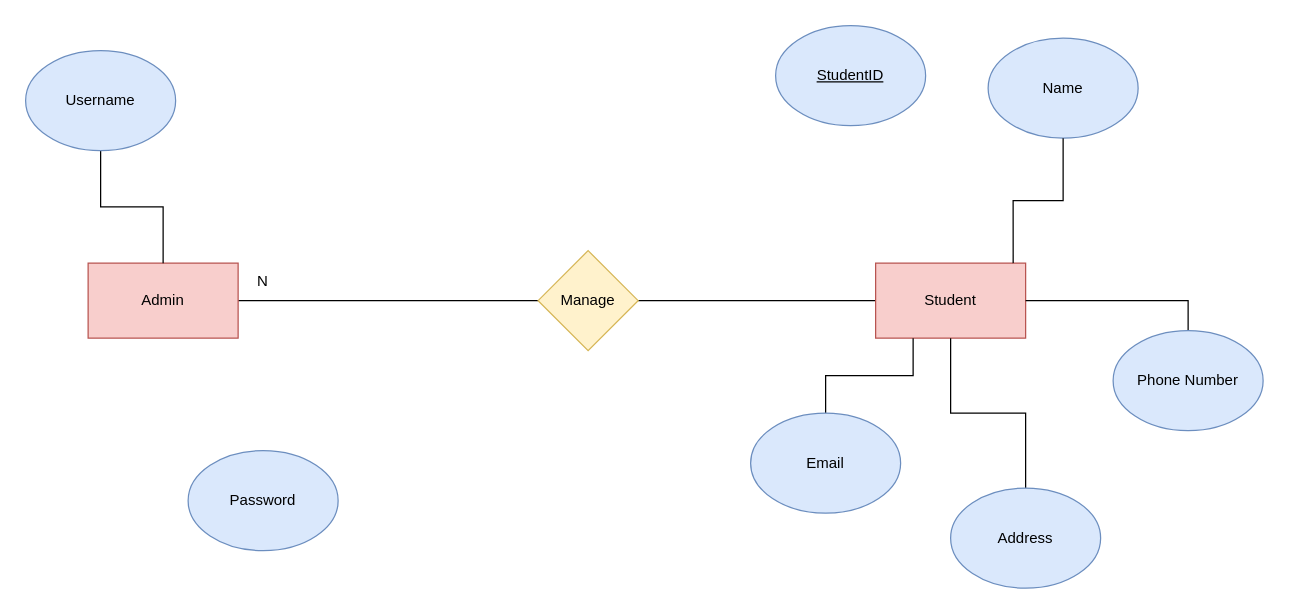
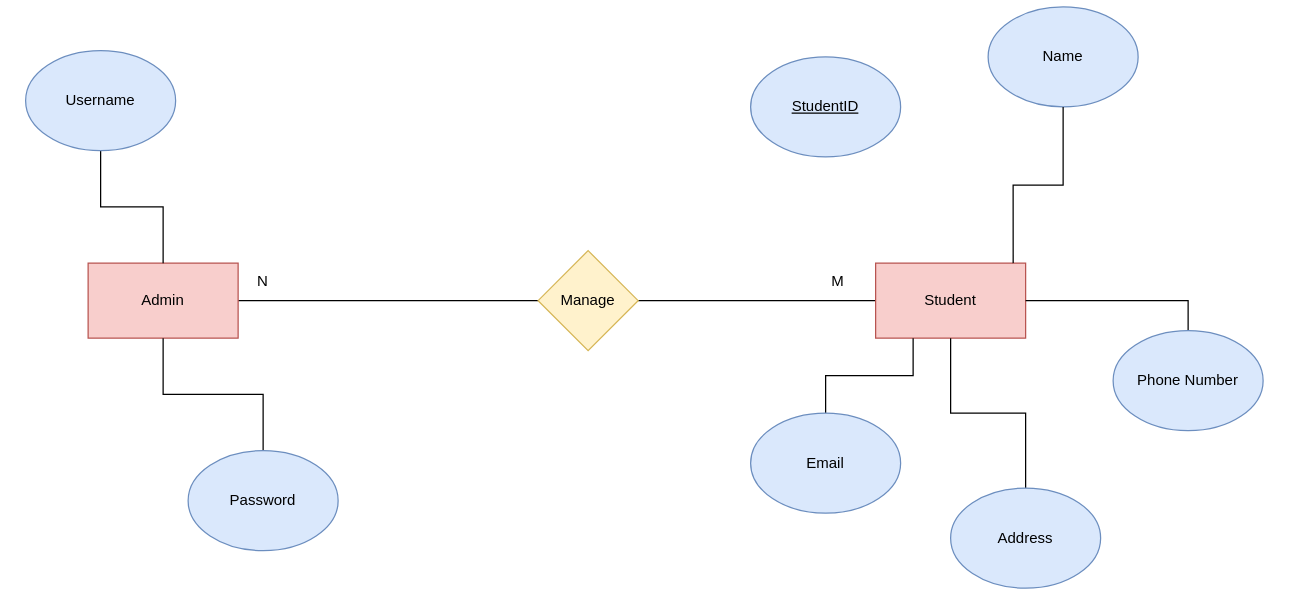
  <mxCell id="0" />
  <mxCell id="1" parent="0" />
  <mxCell id="2" style="edgeStyle=orthogonalEdgeStyle;rounded=0;orthogonalLoop=1;jettySize=auto;html=1;exitX=1;exitY=0.5;exitDx=0;exitDy=0;endArrow=none;endFill=0;" edge="1" parent="1" source="3" target="5"><mxGeometry relative="1" as="geometry" /></mxCell>
  <mxCell id="3" value="Admin" style="rounded=0;whiteSpace=wrap;html=1;fillColor=#f8cecc;strokeColor=#b85450;" vertex="1" parent="1"><mxGeometry x="70" y="210" width="120" height="60" as="geometry" /></mxCell>
  <mxCell id="4" style="edgeStyle=orthogonalEdgeStyle;rounded=0;orthogonalLoop=1;jettySize=auto;html=1;exitX=1;exitY=0.5;exitDx=0;exitDy=0;entryX=0;entryY=0.5;entryDx=0;entryDy=0;endArrow=none;endFill=0;" edge="1" parent="1" source="5" target="6"><mxGeometry relative="1" as="geometry" /></mxCell>
  <mxCell id="5" value="Manage" style="rhombus;whiteSpace=wrap;html=1;fillColor=#fff2cc;strokeColor=#d6b656;" vertex="1" parent="1"><mxGeometry x="430" y="200" width="80" height="80" as="geometry" /></mxCell>
  <mxCell id="6" value="Student" style="rounded=0;whiteSpace=wrap;html=1;fillColor=#f8cecc;strokeColor=#b85450;" vertex="1" parent="1"><mxGeometry x="700" y="210" width="120" height="60" as="geometry" /></mxCell>
  <mxCell id="7" value="N" style="text;html=1;strokeColor=none;fillColor=none;align=center;verticalAlign=middle;whiteSpace=wrap;rounded=0;" vertex="1" parent="1"><mxGeometry x="180" y="210" width="60" height="30" as="geometry" /></mxCell>
+ <mxCell id="8" value="M" style="text;html=1;strokeColor=none;fillColor=none;align=center;verticalAlign=middle;whiteSpace=wrap;rounded=0;" vertex="1" parent="1"><mxGeometry x="640" y="210" width="60" height="30" as="geometry" /></mxCell>
  <mxCell id="9" style="edgeStyle=orthogonalEdgeStyle;rounded=0;orthogonalLoop=1;jettySize=auto;html=1;exitX=0.5;exitY=1;exitDx=0;exitDy=0;entryX=0.5;entryY=0;entryDx=0;entryDy=0;endArrow=none;endFill=0;" edge="1" parent="1" source="10" target="3"><mxGeometry relative="1" as="geometry" /></mxCell>
  <mxCell id="10" value="Username" style="ellipse;whiteSpace=wrap;html=1;fillColor=#dae8fc;strokeColor=#6c8ebf;" vertex="1" parent="1"><mxGeometry x="20" y="40" width="120" height="80" as="geometry" /></mxCell>
+ <mxCell id="11" style="edgeStyle=orthogonalEdgeStyle;rounded=0;orthogonalLoop=1;jettySize=auto;html=1;exitX=0.5;exitY=0;exitDx=0;exitDy=0;entryX=0.5;entryY=1;entryDx=0;entryDy=0;endArrow=none;endFill=0;" edge="1" parent="1" source="12" target="3"><mxGeometry relative="1" as="geometry" /></mxCell>
  <mxCell id="12" value="Password" style="ellipse;whiteSpace=wrap;html=1;fillColor=#dae8fc;strokeColor=#6c8ebf;" vertex="1" parent="1"><mxGeometry x="150" y="360" width="120" height="80" as="geometry" /></mxCell>
- <mxCell id="13" value="&lt;u&gt;StudentID&lt;/u&gt;" style="ellipse;whiteSpace=wrap;html=1;fillColor=#dae8fc;strokeColor=#6c8ebf;" vertex="1" parent="1"><mxGeometry x="620" y="20" width="120" height="80" as="geometry" /></mxCell>
+ <mxCell id="13" value="&lt;u&gt;StudentID&lt;/u&gt;" style="ellipse;whiteSpace=wrap;html=1;fillColor=#dae8fc;strokeColor=#6c8ebf;" vertex="1" parent="1"><mxGeometry x="600" y="45" width="120" height="80" as="geometry" /></mxCell>
  <mxCell id="14" style="edgeStyle=orthogonalEdgeStyle;rounded=0;orthogonalLoop=1;jettySize=auto;html=1;exitX=0.5;exitY=0;exitDx=0;exitDy=0;entryX=0.25;entryY=1;entryDx=0;entryDy=0;endArrow=none;endFill=0;" edge="1" parent="1" source="15" target="6"><mxGeometry relative="1" as="geometry" /></mxCell>
  <mxCell id="15" value="Email" style="ellipse;whiteSpace=wrap;html=1;fillColor=#dae8fc;strokeColor=#6c8ebf;" vertex="1" parent="1"><mxGeometry x="600" y="330" width="120" height="80" as="geometry" /></mxCell>
  <mxCell id="16" style="edgeStyle=orthogonalEdgeStyle;rounded=0;orthogonalLoop=1;jettySize=auto;html=1;exitX=0.5;exitY=0;exitDx=0;exitDy=0;entryX=1;entryY=0.5;entryDx=0;entryDy=0;endArrow=none;endFill=0;" edge="1" parent="1" source="17" target="6"><mxGeometry relative="1" as="geometry" /></mxCell>
  <mxCell id="17" value="Phone Number" style="ellipse;whiteSpace=wrap;html=1;fillColor=#dae8fc;strokeColor=#6c8ebf;" vertex="1" parent="1"><mxGeometry x="890" y="264" width="120" height="80" as="geometry" /></mxCell>
- <mxCell id="18" value="Name" style="ellipse;whiteSpace=wrap;html=1;fillColor=#dae8fc;strokeColor=#6c8ebf;" vertex="1" parent="1"><mxGeometry x="790" y="30" width="120" height="80" as="geometry" /></mxCell>
+ <mxCell id="18" value="Name" style="ellipse;whiteSpace=wrap;html=1;fillColor=#dae8fc;strokeColor=#6c8ebf;" vertex="1" parent="1"><mxGeometry x="790" y="5" width="120" height="80" as="geometry" /></mxCell>
  <mxCell id="19" style="edgeStyle=orthogonalEdgeStyle;rounded=0;orthogonalLoop=1;jettySize=auto;html=1;exitX=0.5;exitY=0;exitDx=0;exitDy=0;endArrow=none;endFill=0;" edge="1" parent="1" source="20" target="6"><mxGeometry relative="1" as="geometry" /></mxCell>
  <mxCell id="20" value="Address" style="ellipse;whiteSpace=wrap;html=1;fillColor=#dae8fc;strokeColor=#6c8ebf;" vertex="1" parent="1"><mxGeometry x="760" y="390" width="120" height="80" as="geometry" /></mxCell>
  <mxCell id="21" style="edgeStyle=orthogonalEdgeStyle;rounded=0;orthogonalLoop=1;jettySize=auto;html=1;exitX=0.5;exitY=1;exitDx=0;exitDy=0;entryX=0.917;entryY=0;entryDx=0;entryDy=0;entryPerimeter=0;endArrow=none;endFill=0;" edge="1" parent="1" source="18" target="6"><mxGeometry relative="1" as="geometry" /></mxCell>
